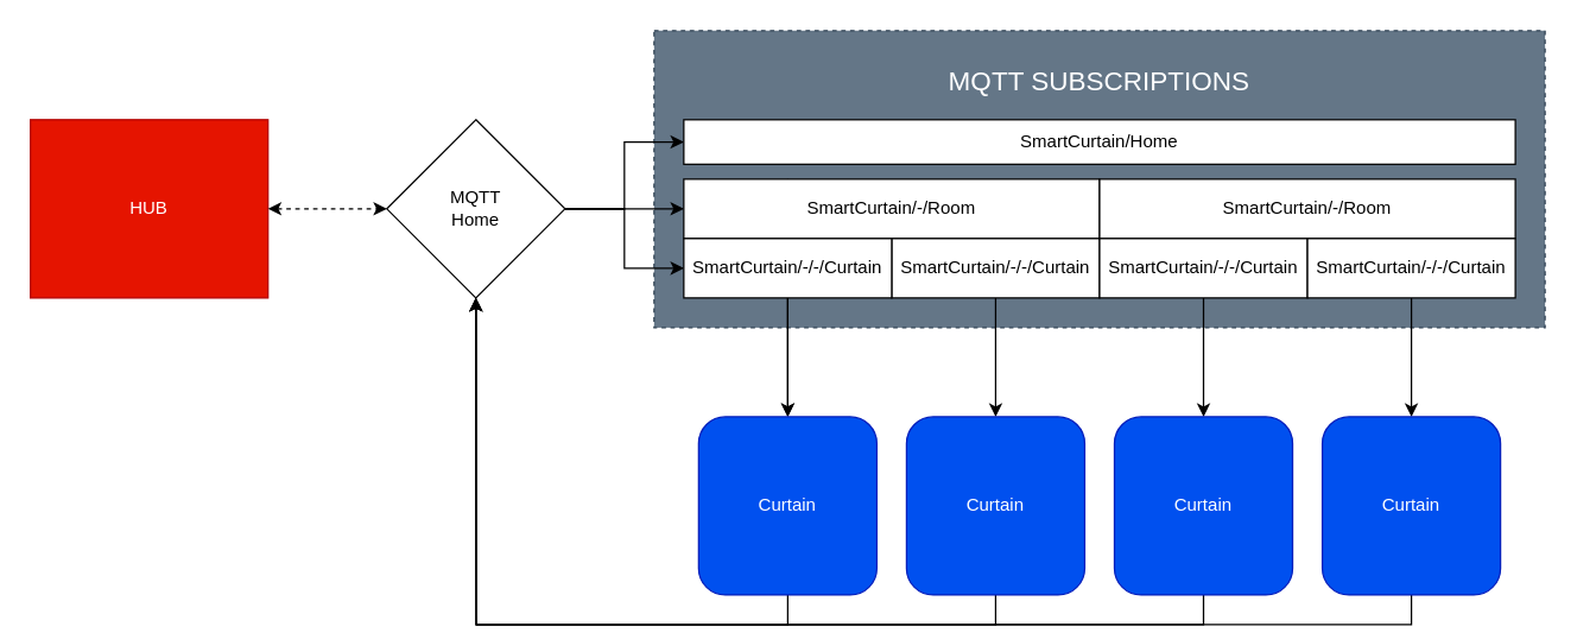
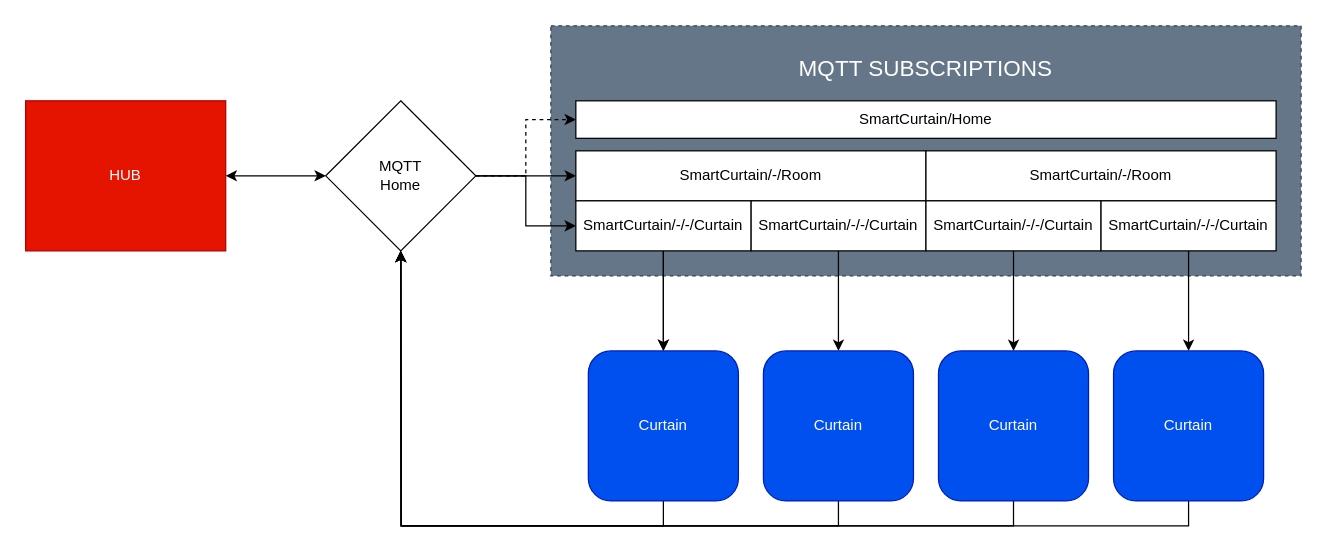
  <mxCell id="0" />
  <mxCell id="1" parent="0" />
  <mxCell id="2" value="&lt;font style=&quot;font-size: 18px;&quot;&gt;MQTT SUBSCRIPTIONS&lt;br&gt;&lt;/font&gt;&lt;br&gt;&lt;br&gt;&lt;br&gt;&lt;br&gt;&lt;br&gt;&lt;br&gt;&lt;br&gt;&lt;br&gt;&lt;br&gt;" style="rounded=0;whiteSpace=wrap;html=1;dashed=1;fillColor=#647687;strokeColor=#314354;fontColor=#ffffff;" vertex="1" parent="1"><mxGeometry x="440" y="20" width="600" height="200" as="geometry" /></mxCell>
  <mxCell id="3" value="HUB" style="whiteSpace=wrap;html=1;fillColor=#e51400;strokeColor=#B20000;fontColor=#ffffff;rounded=0;" vertex="1" parent="1"><mxGeometry x="20" y="80" width="160" height="120" as="geometry" /></mxCell>
- <mxCell id="4" style="edgeStyle=orthogonalEdgeStyle;rounded=0;orthogonalLoop=1;jettySize=auto;html=1;exitX=1;exitY=0.5;exitDx=0;exitDy=0;entryX=0;entryY=0.5;entryDx=0;entryDy=0;" edge="1" parent="1" source="7" target="8"><mxGeometry relative="1" as="geometry" /></mxCell>
+ <mxCell id="4" style="edgeStyle=orthogonalEdgeStyle;rounded=0;orthogonalLoop=1;jettySize=auto;html=1;exitX=1;exitY=0.5;exitDx=0;exitDy=0;entryX=0;entryY=0.5;entryDx=0;entryDy=0;dashed=1;" edge="1" parent="1" source="7" target="8"><mxGeometry relative="1" as="geometry" /></mxCell>
  <mxCell id="5" style="edgeStyle=orthogonalEdgeStyle;rounded=0;orthogonalLoop=1;jettySize=auto;html=1;exitX=1;exitY=0.5;exitDx=0;exitDy=0;entryX=0;entryY=0.5;entryDx=0;entryDy=0;" edge="1" parent="1" source="7" target="10"><mxGeometry relative="1" as="geometry" /></mxCell>
  <mxCell id="6" style="edgeStyle=orthogonalEdgeStyle;rounded=0;orthogonalLoop=1;jettySize=auto;html=1;exitX=1;exitY=0.5;exitDx=0;exitDy=0;entryX=0;entryY=0.5;entryDx=0;entryDy=0;" edge="1" parent="1" source="7" target="14"><mxGeometry relative="1" as="geometry" /></mxCell>
  <mxCell id="7" value="MQTT&lt;br&gt;Home" style="rhombus;whiteSpace=wrap;html=1;" vertex="1" parent="1"><mxGeometry x="260" y="80" width="120" height="120" as="geometry" /></mxCell>
  <mxCell id="8" value="SmartCurtain/Home" style="rounded=0;whiteSpace=wrap;html=1;" vertex="1" parent="1"><mxGeometry x="460" y="80" width="560" height="30" as="geometry" /></mxCell>
  <mxCell id="9" style="rounded=0;orthogonalLoop=1;jettySize=auto;html=1;exitX=0.25;exitY=0;exitDx=0;exitDy=0;entryX=0.5;entryY=0;entryDx=0;entryDy=0;" edge="1" parent="1" source="10" target="21"><mxGeometry relative="1" as="geometry" /></mxCell>
  <mxCell id="10" value="SmartCurtain/-/Room" style="rounded=0;whiteSpace=wrap;html=1;" vertex="1" parent="1"><mxGeometry x="460" y="120" width="280" height="40" as="geometry" /></mxCell>
  <mxCell id="11" style="edgeStyle=orthogonalEdgeStyle;rounded=0;orthogonalLoop=1;jettySize=auto;html=1;exitX=0.5;exitY=1;exitDx=0;exitDy=0;" edge="1" parent="1" source="12" target="23"><mxGeometry relative="1" as="geometry" /></mxCell>
  <mxCell id="12" value="SmartCurtain/-/-/Curtain" style="rounded=0;whiteSpace=wrap;html=1;" vertex="1" parent="1"><mxGeometry x="600" y="160" width="140" height="40" as="geometry" /></mxCell>
  <mxCell id="13" style="edgeStyle=orthogonalEdgeStyle;rounded=0;orthogonalLoop=1;jettySize=auto;html=1;exitX=0.5;exitY=1;exitDx=0;exitDy=0;" edge="1" parent="1" source="14" target="21"><mxGeometry relative="1" as="geometry" /></mxCell>
  <mxCell id="14" value="SmartCurtain/-/-/Curtain" style="rounded=0;whiteSpace=wrap;html=1;" vertex="1" parent="1"><mxGeometry x="460" y="160" width="140" height="40" as="geometry" /></mxCell>
  <mxCell id="15" value="SmartCurtain/-/Room" style="rounded=0;whiteSpace=wrap;html=1;" vertex="1" parent="1"><mxGeometry x="740" y="120" width="280" height="40" as="geometry" /></mxCell>
  <mxCell id="16" style="edgeStyle=orthogonalEdgeStyle;rounded=0;orthogonalLoop=1;jettySize=auto;html=1;exitX=0.5;exitY=1;exitDx=0;exitDy=0;entryX=0.5;entryY=0;entryDx=0;entryDy=0;" edge="1" parent="1" source="17" target="25"><mxGeometry relative="1" as="geometry" /></mxCell>
  <mxCell id="17" value="SmartCurtain/-/-/Curtain" style="rounded=0;whiteSpace=wrap;html=1;" vertex="1" parent="1"><mxGeometry x="740" y="160" width="140" height="40" as="geometry" /></mxCell>
  <mxCell id="18" style="edgeStyle=orthogonalEdgeStyle;rounded=0;orthogonalLoop=1;jettySize=auto;html=1;exitX=0.5;exitY=1;exitDx=0;exitDy=0;entryX=0.5;entryY=0;entryDx=0;entryDy=0;" edge="1" parent="1" source="19" target="27"><mxGeometry relative="1" as="geometry" /></mxCell>
  <mxCell id="19" value="SmartCurtain/-/-/Curtain" style="rounded=0;whiteSpace=wrap;html=1;" vertex="1" parent="1"><mxGeometry x="880" y="160" width="140" height="40" as="geometry" /></mxCell>
  <mxCell id="20" style="edgeStyle=orthogonalEdgeStyle;rounded=0;orthogonalLoop=1;jettySize=auto;html=1;exitX=0.5;exitY=1;exitDx=0;exitDy=0;entryX=0.5;entryY=1;entryDx=0;entryDy=0;" edge="1" parent="1" source="21" target="7"><mxGeometry relative="1" as="geometry" /></mxCell>
  <mxCell id="21" value="Curtain" style="rounded=1;whiteSpace=wrap;html=1;fillColor=#0050ef;fontColor=#ffffff;strokeColor=#001DBC;" vertex="1" parent="1"><mxGeometry x="470" y="280" width="120" height="120" as="geometry" /></mxCell>
  <mxCell id="22" style="edgeStyle=orthogonalEdgeStyle;rounded=0;orthogonalLoop=1;jettySize=auto;html=1;exitX=0.5;exitY=1;exitDx=0;exitDy=0;" edge="1" parent="1" source="23"><mxGeometry relative="1" as="geometry"><mxPoint x="320" y="200" as="targetPoint" /></mxGeometry></mxCell>
  <mxCell id="23" value="Curtain" style="rounded=1;whiteSpace=wrap;html=1;fillColor=#0050ef;fontColor=#ffffff;strokeColor=#001DBC;" vertex="1" parent="1"><mxGeometry x="610" y="280" width="120" height="120" as="geometry" /></mxCell>
  <mxCell id="24" style="edgeStyle=orthogonalEdgeStyle;rounded=0;orthogonalLoop=1;jettySize=auto;html=1;exitX=0.5;exitY=1;exitDx=0;exitDy=0;" edge="1" parent="1" source="25"><mxGeometry relative="1" as="geometry"><mxPoint x="320" y="200" as="targetPoint" /></mxGeometry></mxCell>
  <mxCell id="25" value="Curtain" style="rounded=1;whiteSpace=wrap;html=1;fillColor=#0050ef;fontColor=#ffffff;strokeColor=#001DBC;" vertex="1" parent="1"><mxGeometry x="750" y="280" width="120" height="120" as="geometry" /></mxCell>
  <mxCell id="26" style="edgeStyle=orthogonalEdgeStyle;rounded=0;orthogonalLoop=1;jettySize=auto;html=1;exitX=0.5;exitY=1;exitDx=0;exitDy=0;" edge="1" parent="1" source="27"><mxGeometry relative="1" as="geometry"><mxPoint x="320" y="200" as="targetPoint" /></mxGeometry></mxCell>
  <mxCell id="27" value="Curtain" style="rounded=1;whiteSpace=wrap;html=1;fillColor=#0050ef;fontColor=#ffffff;strokeColor=#001DBC;" vertex="1" parent="1"><mxGeometry x="890" y="280" width="120" height="120" as="geometry" /></mxCell>
- <mxCell id="28" value="" style="endArrow=classic;startArrow=classic;html=1;rounded=0;exitX=1;exitY=0.5;exitDx=0;exitDy=0;dashed=1;" edge="1" parent="1" source="3" target="7"><mxGeometry width="50" height="50" relative="1" as="geometry"><mxPoint x="330" y="360" as="sourcePoint" /><mxPoint x="380" y="310" as="targetPoint" /></mxGeometry></mxCell>
+ <mxCell id="28" value="" style="endArrow=classic;startArrow=classic;html=1;rounded=0;exitX=1;exitY=0.5;exitDx=0;exitDy=0;" edge="1" parent="1" source="3" target="7"><mxGeometry width="50" height="50" relative="1" as="geometry"><mxPoint x="330" y="360" as="sourcePoint" /><mxPoint x="380" y="310" as="targetPoint" /></mxGeometry></mxCell>
